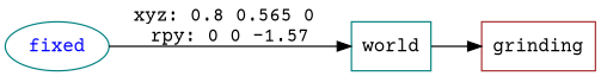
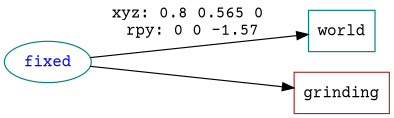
  digraph {
    fontname="Courier Prime"
    rankdir=LR
    node [color=teal fontname="Courier Prime" shape=box]
    edge [fontname="Courier Prime"]
    n1 [label=world]
    fixed [fontcolor=blue shape=ellipse]
    n3 [color=brown label=grinding]
    fixed -> n1 [label="xyz: 0.8 0.565 0 \nrpy: 0 0 -1.57"]
-   n1 -> n3
+   fixed -> n3
  }
